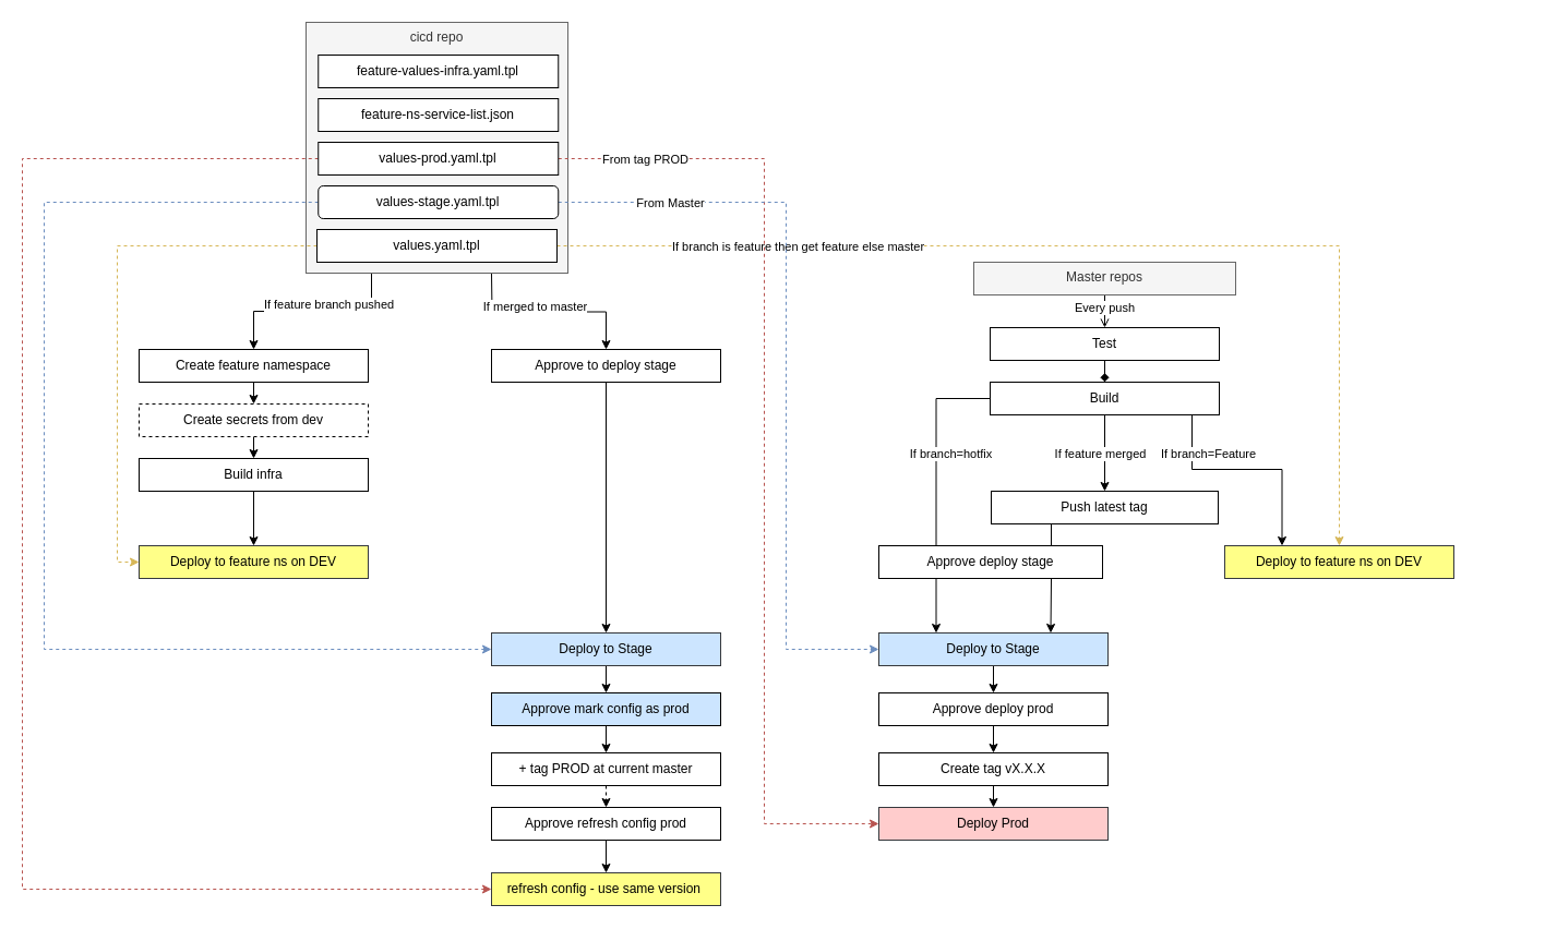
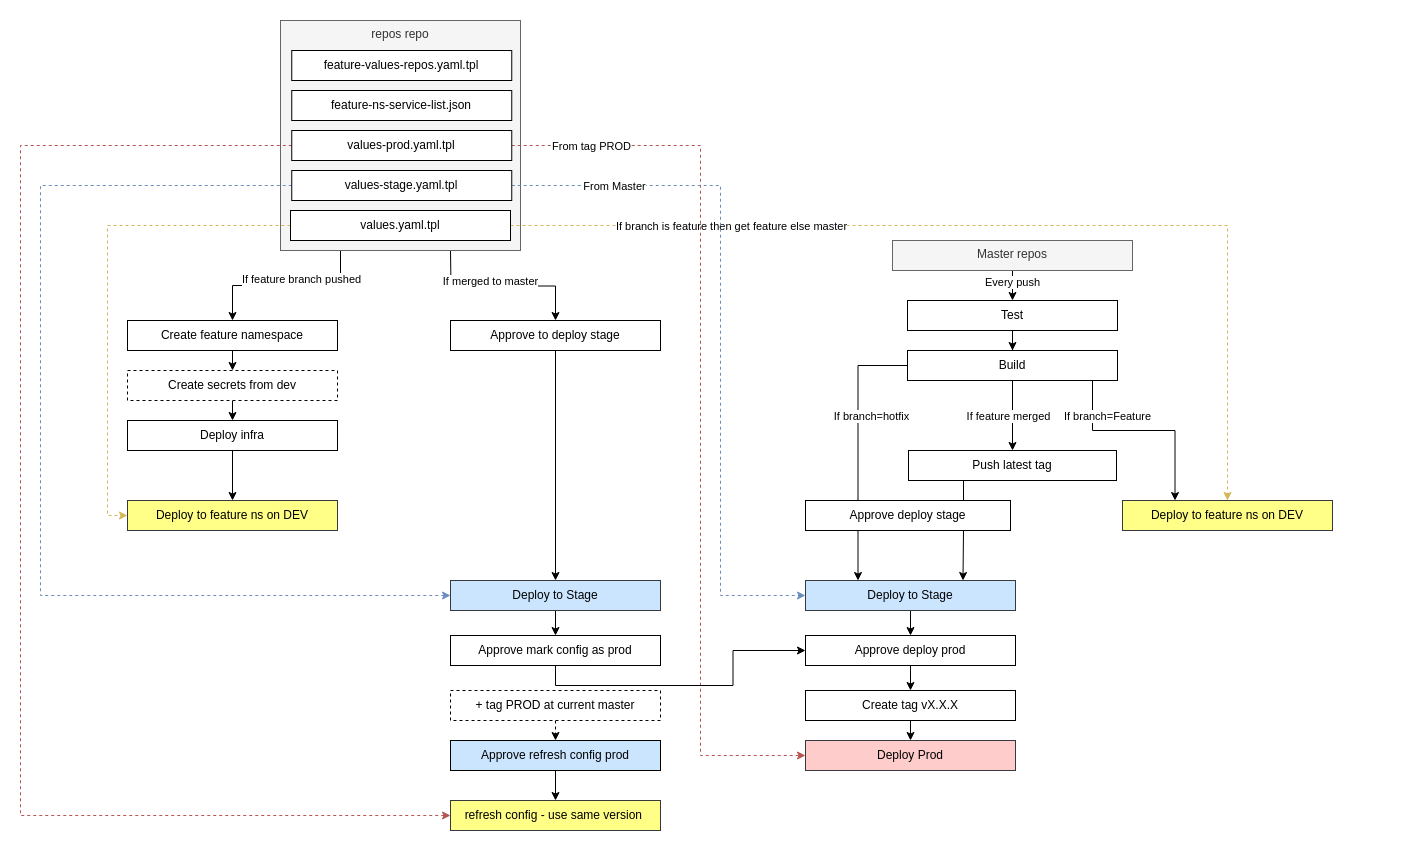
  <mxCell id="0" />
  <mxCell id="1" parent="0" />
  <mxCell id="2" style="edgeStyle=orthogonalEdgeStyle;rounded=0;orthogonalLoop=1;jettySize=auto;html=1;exitX=0.25;exitY=1;exitDx=0;exitDy=0;entryX=0.5;entryY=0;entryDx=0;entryDy=0;" edge="1" parent="1" source="5" target="47"><mxGeometry relative="1" as="geometry" /></mxCell>
  <mxCell id="3" value="If feature branch pushed" style="edgeLabel;html=1;align=center;verticalAlign=middle;resizable=0;points=[];" vertex="1" connectable="0" parent="2"><mxGeometry x="-0.084" y="-3" relative="1" as="geometry"><mxPoint x="7" y="-4" as="offset" /></mxGeometry></mxCell>
  <mxCell id="4" value="&lt;meta charset=&quot;utf-8&quot;&gt;&lt;span style=&quot;color: rgb(0, 0, 0); font-family: helvetica; font-size: 11px; font-style: normal; font-weight: 400; letter-spacing: normal; text-align: center; text-indent: 0px; text-transform: none; word-spacing: 0px; background-color: rgb(255, 255, 255); display: inline; float: none;&quot;&gt;If merged to master&lt;/span&gt;" style="edgeStyle=orthogonalEdgeStyle;rounded=0;orthogonalLoop=1;jettySize=auto;html=1;exitX=0.75;exitY=1;exitDx=0;exitDy=0;entryX=0.5;entryY=0;entryDx=0;entryDy=0;" edge="1" parent="1" target="53"><mxGeometry x="-0.143" y="5" relative="1" as="geometry"><mxPoint x="450" y="250" as="sourcePoint" /><mxPoint as="offset" /></mxGeometry></mxCell>
- <mxCell id="5" value="cicd repo" style="rounded=0;whiteSpace=wrap;html=1;verticalAlign=top;fillColor=#f5f5f5;strokeColor=#666666;fontColor=#333333;" parent="1" vertex="1"><mxGeometry x="280" width="240" height="230" as="geometry" y="20" /></mxCell>
- <mxCell id="6" value="feature-values-infra.yaml.tpl" style="rounded=0;whiteSpace=wrap;html=1;" parent="1" vertex="1"><mxGeometry x="291.25" y="50" width="220" height="30" as="geometry" /></mxCell>
- <mxCell id="7" style="edgeStyle=orthogonalEdgeStyle;rounded=0;orthogonalLoop=1;jettySize=auto;html=1;exitX=0.5;exitY=1;exitDx=0;exitDy=0;entryX=0.5;entryY=0;entryDx=0;entryDy=0;endArrow=open;" parent="1" source="9" target="26" edge="1"><mxGeometry relative="1" as="geometry" /></mxCell>
+ <mxCell id="5" value="repos repo" style="rounded=0;whiteSpace=wrap;html=1;verticalAlign=top;fillColor=#f5f5f5;strokeColor=#666666;fontColor=#333333;" parent="1" vertex="1"><mxGeometry x="280" width="240" height="230" as="geometry" y="20" /></mxCell>
+ <mxCell id="6" value="feature-values-repos.yaml.tpl" style="rounded=0;whiteSpace=wrap;html=1;" parent="1" vertex="1"><mxGeometry x="291.25" y="50" width="220" height="30" as="geometry" /></mxCell>
+ <mxCell id="7" style="edgeStyle=orthogonalEdgeStyle;rounded=0;orthogonalLoop=1;jettySize=auto;html=1;exitX=0.5;exitY=1;exitDx=0;exitDy=0;entryX=0.5;entryY=0;entryDx=0;entryDy=0;" parent="1" source="9" target="26" edge="1"><mxGeometry relative="1" as="geometry" /></mxCell>
  <mxCell id="8" value="Every push" style="edgeLabel;html=1;align=center;verticalAlign=middle;resizable=0;points=[];" vertex="1" connectable="0" parent="7"><mxGeometry x="-0.279" y="-1" relative="1" as="geometry"><mxPoint as="offset" /></mxGeometry></mxCell>
  <mxCell id="9" value="Master repos" style="rounded=0;whiteSpace=wrap;html=1;verticalAlign=top;fillColor=#f5f5f5;strokeColor=#666666;fontColor=#333333;" parent="1" vertex="1"><mxGeometry x="892" y="240" width="240" height="30" as="geometry" /></mxCell>
  <mxCell id="10" style="edgeStyle=orthogonalEdgeStyle;rounded=0;orthogonalLoop=1;jettySize=auto;html=1;exitX=1;exitY=0.5;exitDx=0;exitDy=0;dashed=1;fillColor=#fff2cc;strokeColor=#d6b656;" parent="1" source="13" target="39" edge="1"><mxGeometry relative="1" as="geometry"><Array as="points"><mxPoint x="1227" y="225" /></Array></mxGeometry></mxCell>
  <mxCell id="11" value="If branch is feature then get feature else master" style="edgeLabel;html=1;align=center;verticalAlign=middle;resizable=0;points=[];" parent="10" vertex="1" connectable="0"><mxGeometry x="-0.347" y="2" relative="1" as="geometry"><mxPoint x="-104" y="2" as="offset" /></mxGeometry></mxCell>
  <mxCell id="12" style="edgeStyle=orthogonalEdgeStyle;rounded=0;orthogonalLoop=1;jettySize=auto;html=1;exitX=0;exitY=0.5;exitDx=0;exitDy=0;entryX=0;entryY=0.5;entryDx=0;entryDy=0;dashed=1;fillColor=#fff2cc;strokeColor=#d6b656;" edge="1" parent="1" source="13" target="61"><mxGeometry relative="1" as="geometry" /></mxCell>
  <mxCell id="13" value="values.yaml.tpl" style="rounded=0;whiteSpace=wrap;html=1;" parent="1" vertex="1"><mxGeometry x="290" y="210" width="220" height="30" as="geometry" /></mxCell>
  <mxCell id="14" style="edgeStyle=orthogonalEdgeStyle;rounded=0;orthogonalLoop=1;jettySize=auto;html=1;exitX=1;exitY=0.5;exitDx=0;exitDy=0;entryX=0;entryY=0.5;entryDx=0;entryDy=0;dashed=1;fillColor=#f8cecc;strokeColor=#b85450;" edge="1" parent="1" source="17" target="40"><mxGeometry relative="1" as="geometry"><Array as="points"><mxPoint x="700" y="145" /><mxPoint x="700" y="755" /></Array></mxGeometry></mxCell>
  <mxCell id="15" value="From tag PROD" style="edgeLabel;html=1;align=center;verticalAlign=middle;resizable=0;points=[];" vertex="1" connectable="0" parent="14"><mxGeometry x="-0.856" y="1" relative="1" as="geometry"><mxPoint x="13.75" y="1" as="offset" /></mxGeometry></mxCell>
  <mxCell id="16" style="edgeStyle=orthogonalEdgeStyle;rounded=0;orthogonalLoop=1;jettySize=auto;html=1;exitX=0;exitY=0.5;exitDx=0;exitDy=0;entryX=0;entryY=0.5;entryDx=0;entryDy=0;dashed=1;fillColor=#f8cecc;strokeColor=#b85450;" edge="1" parent="1" source="17" target="58"><mxGeometry relative="1" as="geometry"><Array as="points"><mxPoint x="20" y="145" /><mxPoint x="20" y="815" /></Array></mxGeometry></mxCell>
  <mxCell id="17" value="values-prod.yaml.tpl" style="rounded=0;whiteSpace=wrap;html=1;" parent="1" vertex="1"><mxGeometry x="291.25" y="130" width="220" height="30" as="geometry" /></mxCell>
  <mxCell id="18" style="edgeStyle=orthogonalEdgeStyle;rounded=0;orthogonalLoop=1;jettySize=auto;html=1;exitX=1;exitY=0.5;exitDx=0;exitDy=0;entryX=0;entryY=0.5;entryDx=0;entryDy=0;dashed=1;fillColor=#dae8fc;strokeColor=#6c8ebf;" edge="1" parent="1" source="21" target="28"><mxGeometry relative="1" as="geometry"><Array as="points"><mxPoint x="720" y="185" /><mxPoint x="720" y="595" /></Array></mxGeometry></mxCell>
  <mxCell id="19" value="From Master" style="edgeLabel;html=1;align=center;verticalAlign=middle;resizable=0;points=[];" vertex="1" connectable="0" parent="18"><mxGeometry x="-0.709" relative="1" as="geometry"><mxPoint as="offset" /></mxGeometry></mxCell>
  <mxCell id="20" style="edgeStyle=orthogonalEdgeStyle;rounded=0;orthogonalLoop=1;jettySize=auto;html=1;exitX=0;exitY=0.5;exitDx=0;exitDy=0;entryX=0;entryY=0.5;entryDx=0;entryDy=0;dashed=1;fillColor=#dae8fc;strokeColor=#6c8ebf;" edge="1" parent="1" source="21" target="55"><mxGeometry relative="1" as="geometry"><Array as="points"><mxPoint x="40" y="185" /><mxPoint x="40" y="595" /></Array></mxGeometry></mxCell>
- <mxCell id="21" value="values-stage.yaml.tpl" style="whiteSpace=wrap;html=1;rounded=1;" parent="1" vertex="1"><mxGeometry x="291.25" y="170" width="220" height="30" as="geometry" /></mxCell>
+ <mxCell id="21" value="values-stage.yaml.tpl" style="rounded=0;whiteSpace=wrap;html=1;" parent="1" vertex="1"><mxGeometry x="291.25" y="170" width="220" height="30" as="geometry" /></mxCell>
  <mxCell id="22" style="edgeStyle=orthogonalEdgeStyle;rounded=0;orthogonalLoop=1;jettySize=auto;html=1;exitX=0.5;exitY=1;exitDx=0;exitDy=0;entryX=0.5;entryY=0;entryDx=0;entryDy=0;" parent="1" edge="1"><mxGeometry relative="1" as="geometry"><mxPoint x="1405" y="350" as="targetPoint" /></mxGeometry></mxCell>
  <mxCell id="23" style="edgeStyle=orthogonalEdgeStyle;rounded=0;orthogonalLoop=1;jettySize=auto;html=1;exitX=0.5;exitY=1;exitDx=0;exitDy=0;entryX=0.5;entryY=0;entryDx=0;entryDy=0;" parent="1" edge="1"><mxGeometry relative="1" as="geometry"><mxPoint x="1405" y="400" as="targetPoint" /></mxGeometry></mxCell>
  <mxCell id="24" style="edgeStyle=orthogonalEdgeStyle;rounded=0;orthogonalLoop=1;jettySize=auto;html=1;exitX=0.5;exitY=1;exitDx=0;exitDy=0;entryX=0.5;entryY=0;entryDx=0;entryDy=0;" parent="1" edge="1"><mxGeometry relative="1" as="geometry"><mxPoint x="1405" y="450" as="targetPoint" /></mxGeometry></mxCell>
- <mxCell id="25" style="edgeStyle=orthogonalEdgeStyle;rounded=0;orthogonalLoop=1;jettySize=auto;html=1;exitX=0.5;exitY=1;exitDx=0;exitDy=0;endArrow=diamond;" parent="1" source="26" target="38" edge="1"><mxGeometry relative="1" as="geometry" /></mxCell>
+ <mxCell id="25" style="edgeStyle=orthogonalEdgeStyle;rounded=0;orthogonalLoop=1;jettySize=auto;html=1;exitX=0.5;exitY=1;exitDx=0;exitDy=0;" parent="1" source="26" target="38" edge="1"><mxGeometry relative="1" as="geometry" /></mxCell>
  <mxCell id="26" value="Test" style="rounded=0;whiteSpace=wrap;html=1;" parent="1" vertex="1"><mxGeometry x="907" y="300" width="210" height="30" as="geometry" /></mxCell>
  <mxCell id="27" style="edgeStyle=orthogonalEdgeStyle;rounded=0;orthogonalLoop=1;jettySize=auto;html=1;exitX=0.5;exitY=1;exitDx=0;exitDy=0;entryX=0.5;entryY=0;entryDx=0;entryDy=0;" parent="1" source="28" target="31" edge="1"><mxGeometry relative="1" as="geometry" /></mxCell>
  <mxCell id="28" value="Deploy to Stage" style="rounded=0;whiteSpace=wrap;html=1;fillColor=#cce5ff;strokeColor=#36393d;" parent="1" vertex="1"><mxGeometry x="805" y="580" width="210" height="30" as="geometry" /></mxCell>
  <mxCell id="29" style="edgeStyle=orthogonalEdgeStyle;rounded=0;orthogonalLoop=1;jettySize=auto;html=1;exitX=0.5;exitY=1;exitDx=0;exitDy=0;entryX=0.5;entryY=0;entryDx=0;entryDy=0;" parent="1" source="43" target="40" edge="1"><mxGeometry relative="1" as="geometry" /></mxCell>
  <mxCell id="30" style="edgeStyle=orthogonalEdgeStyle;rounded=0;orthogonalLoop=1;jettySize=auto;html=1;exitX=0.5;exitY=1;exitDx=0;exitDy=0;entryX=0.5;entryY=0;entryDx=0;entryDy=0;" parent="1" source="31" target="43" edge="1"><mxGeometry relative="1" as="geometry" /></mxCell>
  <mxCell id="31" value="Approve deploy prod" style="rounded=0;whiteSpace=wrap;html=1;" parent="1" vertex="1"><mxGeometry x="805" y="635" width="210" height="30" as="geometry" /></mxCell>
  <mxCell id="32" style="edgeStyle=orthogonalEdgeStyle;rounded=0;orthogonalLoop=1;jettySize=auto;html=1;exitX=0.75;exitY=1;exitDx=0;exitDy=0;entryX=0.25;entryY=0;entryDx=0;entryDy=0;" parent="1" source="38" target="39" edge="1"><mxGeometry relative="1" as="geometry"><Array as="points"><mxPoint x="1092" y="380" /><mxPoint x="1092" y="430" /><mxPoint x="1175" y="430" /></Array></mxGeometry></mxCell>
  <mxCell id="33" value="If branch=Feature" style="edgeLabel;html=1;align=center;verticalAlign=middle;resizable=0;points=[];" parent="32" vertex="1" connectable="0"><mxGeometry x="-0.241" y="3" relative="1" as="geometry"><mxPoint x="4.5" y="-12" as="offset" /></mxGeometry></mxCell>
  <mxCell id="34" style="edgeStyle=orthogonalEdgeStyle;rounded=0;orthogonalLoop=1;jettySize=auto;html=1;exitX=0.5;exitY=1;exitDx=0;exitDy=0;entryX=0.5;entryY=0;entryDx=0;entryDy=0;" parent="1" source="38" target="42" edge="1"><mxGeometry relative="1" as="geometry" /></mxCell>
  <mxCell id="35" value="If feature merged" style="edgeLabel;html=1;align=center;verticalAlign=middle;resizable=0;points=[];" parent="34" vertex="1" connectable="0"><mxGeometry x="0.054" y="2" relative="1" as="geometry"><mxPoint x="-7" y="-2" as="offset" /></mxGeometry></mxCell>
  <mxCell id="36" value="" style="edgeStyle=orthogonalEdgeStyle;rounded=0;orthogonalLoop=1;jettySize=auto;html=1;exitX=0;exitY=0.5;exitDx=0;exitDy=0;entryX=0.25;entryY=0;entryDx=0;entryDy=0;" parent="1" source="38" target="28" edge="1"><mxGeometry x="-0.227" y="23" relative="1" as="geometry"><mxPoint y="1" as="offset" /></mxGeometry></mxCell>
  <mxCell id="37" value="&lt;span style=&quot;font-family: &amp;#34;helvetica&amp;#34;&quot;&gt;If branch=hotfix&lt;/span&gt;" style="edgeLabel;html=1;align=center;verticalAlign=middle;resizable=0;points=[];" parent="36" vertex="1" connectable="0"><mxGeometry x="-0.041" y="1" relative="1" as="geometry"><mxPoint x="11.5" y="-27.5" as="offset" /></mxGeometry></mxCell>
  <mxCell id="38" value="Build" style="rounded=0;whiteSpace=wrap;html=1;" parent="1" vertex="1"><mxGeometry x="907" y="350" width="210" height="30" as="geometry" /></mxCell>
  <mxCell id="39" value="Deploy to feature ns on DEV" style="rounded=0;whiteSpace=wrap;html=1;fillColor=#ffff88;strokeColor=#36393d;" parent="1" vertex="1"><mxGeometry x="1122" y="500" width="210" height="30" as="geometry" /></mxCell>
  <mxCell id="40" value="Deploy Prod" style="rounded=0;whiteSpace=wrap;html=1;fillColor=#ffcccc;strokeColor=#36393d;" parent="1" vertex="1"><mxGeometry x="805" y="740" width="210" height="30" as="geometry" /></mxCell>
  <mxCell id="41" style="edgeStyle=orthogonalEdgeStyle;rounded=0;orthogonalLoop=1;jettySize=auto;html=1;exitX=0.25;exitY=1;exitDx=0;exitDy=0;entryX=0.75;entryY=0;entryDx=0;entryDy=0;" parent="1" source="42" target="28" edge="1"><mxGeometry relative="1" as="geometry"><Array as="points"><mxPoint x="963" y="480" /><mxPoint x="963" y="530" /></Array></mxGeometry></mxCell>
  <mxCell id="42" value="Push latest tag" style="rounded=0;whiteSpace=wrap;html=1;" parent="1" vertex="1"><mxGeometry x="908" y="450" width="208" height="30" as="geometry" /></mxCell>
  <mxCell id="43" value="Create tag vX.X.X" style="rounded=0;whiteSpace=wrap;html=1;" parent="1" vertex="1"><mxGeometry x="805" y="690" width="210" height="30" as="geometry" /></mxCell>
  <mxCell id="44" value="feature-ns-service-list.json" style="rounded=0;whiteSpace=wrap;html=1;" parent="1" vertex="1"><mxGeometry x="291.25" y="90" width="220" height="30" as="geometry" /></mxCell>
  <mxCell id="45" value="Approve deploy stage" style="rounded=0;whiteSpace=wrap;html=1;" parent="1" vertex="1"><mxGeometry x="805" y="500" width="205" height="30" as="geometry" /></mxCell>
  <mxCell id="46" style="edgeStyle=orthogonalEdgeStyle;rounded=0;orthogonalLoop=1;jettySize=auto;html=1;exitX=0.5;exitY=1;exitDx=0;exitDy=0;entryX=0.5;entryY=0;entryDx=0;entryDy=0;" edge="1" parent="1" source="47" target="49"><mxGeometry relative="1" as="geometry" /></mxCell>
  <mxCell id="47" value="Create feature namespace" style="rounded=0;whiteSpace=wrap;html=1;" vertex="1" parent="1"><mxGeometry x="127" y="320" width="210" height="30" as="geometry" /></mxCell>
  <mxCell id="48" style="edgeStyle=orthogonalEdgeStyle;rounded=0;orthogonalLoop=1;jettySize=auto;html=1;exitX=0.5;exitY=1;exitDx=0;exitDy=0;entryX=0.5;entryY=0;entryDx=0;entryDy=0;" edge="1" parent="1" source="49" target="51"><mxGeometry relative="1" as="geometry" /></mxCell>
  <mxCell id="49" value="Create secrets from dev" style="rounded=0;whiteSpace=wrap;html=1;dashed=1;" vertex="1" parent="1"><mxGeometry x="127" y="370" width="210" height="30" as="geometry" /></mxCell>
  <mxCell id="50" style="edgeStyle=orthogonalEdgeStyle;rounded=0;orthogonalLoop=1;jettySize=auto;html=1;exitX=0.5;exitY=1;exitDx=0;exitDy=0;entryX=0.5;entryY=0;entryDx=0;entryDy=0;" edge="1" parent="1" source="51" target="61"><mxGeometry relative="1" as="geometry" /></mxCell>
- <mxCell id="51" value="Build infra&lt;br&gt;" style="rounded=0;whiteSpace=wrap;html=1;" vertex="1" parent="1"><mxGeometry x="127" y="420" width="210" height="30" as="geometry" /></mxCell>
+ <mxCell id="51" value="Deploy infra&lt;br&gt;" style="rounded=0;whiteSpace=wrap;html=1;" vertex="1" parent="1"><mxGeometry x="127" y="420" width="210" height="30" as="geometry" /></mxCell>
  <mxCell id="52" style="edgeStyle=orthogonalEdgeStyle;rounded=0;orthogonalLoop=1;jettySize=auto;html=1;exitX=0.5;exitY=1;exitDx=0;exitDy=0;entryX=0.5;entryY=0;entryDx=0;entryDy=0;" edge="1" parent="1" source="53" target="55"><mxGeometry relative="1" as="geometry" /></mxCell>
  <mxCell id="53" value="Approve to deploy stage" style="rounded=0;whiteSpace=wrap;html=1;" vertex="1" parent="1"><mxGeometry x="450" y="320" width="210" height="30" as="geometry" /></mxCell>
  <mxCell id="54" style="edgeStyle=orthogonalEdgeStyle;rounded=0;orthogonalLoop=1;jettySize=auto;html=1;exitX=0.5;exitY=1;exitDx=0;exitDy=0;entryX=0.5;entryY=0;entryDx=0;entryDy=0;" edge="1" parent="1" source="55" target="57"><mxGeometry relative="1" as="geometry" /></mxCell>
  <mxCell id="55" value="Deploy to Stage" style="rounded=0;whiteSpace=wrap;html=1;fillColor=#cce5ff;strokeColor=#36393d;" vertex="1" parent="1"><mxGeometry x="450" y="580" width="210" height="30" as="geometry" /></mxCell>
- <mxCell id="56" style="edgeStyle=orthogonalEdgeStyle;rounded=0;orthogonalLoop=1;jettySize=auto;html=1;exitX=0.5;exitY=1;exitDx=0;exitDy=0;entryX=0.5;entryY=0;entryDx=0;entryDy=0;" edge="1" parent="1" source="57" target="60"><mxGeometry relative="1" as="geometry" /></mxCell>
- <mxCell id="57" value="Approve mark config as prod" style="rounded=0;whiteSpace=wrap;html=1;fillColor=#cce5ff;" vertex="1" parent="1"><mxGeometry x="450" y="635" width="210" height="30" as="geometry" /></mxCell>
+ <mxCell id="56" style="edgeStyle=orthogonalEdgeStyle;rounded=0;orthogonalLoop=1;jettySize=auto;html=1;exitX=0.5;exitY=1;exitDx=0;exitDy=0;" edge="1" parent="1" source="57" target="31"><mxGeometry relative="1" as="geometry" /></mxCell>
+ <mxCell id="57" value="Approve mark config as prod" style="rounded=0;whiteSpace=wrap;html=1;" vertex="1" parent="1"><mxGeometry x="450" y="635" width="210" height="30" as="geometry" /></mxCell>
  <mxCell id="58" value="refresh config&amp;nbsp;- use same version&amp;nbsp;" style="rounded=0;whiteSpace=wrap;html=1;fillColor=#ffff88;strokeColor=#36393d;" vertex="1" parent="1"><mxGeometry x="450" y="800" width="210" height="30" as="geometry" /></mxCell>
  <mxCell id="59" style="edgeStyle=orthogonalEdgeStyle;rounded=0;orthogonalLoop=1;jettySize=auto;html=1;exitX=0.5;exitY=1;exitDx=0;exitDy=0;entryX=0.5;entryY=0;entryDx=0;entryDy=0;dashed=1;" edge="1" parent="1" source="60" target="63"><mxGeometry relative="1" as="geometry" /></mxCell>
- <mxCell id="60" value="+ tag PROD at current master" style="rounded=0;whiteSpace=wrap;html=1;" vertex="1" parent="1"><mxGeometry x="450" y="690" width="210" height="30" as="geometry" /></mxCell>
+ <mxCell id="60" value="+ tag PROD at current master" style="rounded=0;whiteSpace=wrap;html=1;dashed=1;" vertex="1" parent="1"><mxGeometry x="450" y="690" width="210" height="30" as="geometry" /></mxCell>
  <mxCell id="61" value="Deploy to feature ns on DEV" style="rounded=0;whiteSpace=wrap;html=1;fillColor=#ffff88;strokeColor=#36393d;" vertex="1" parent="1"><mxGeometry x="127" y="500" width="210" height="30" as="geometry" /></mxCell>
  <mxCell id="62" style="edgeStyle=orthogonalEdgeStyle;rounded=0;orthogonalLoop=1;jettySize=auto;html=1;exitX=0.5;exitY=1;exitDx=0;exitDy=0;entryX=0.5;entryY=0;entryDx=0;entryDy=0;" edge="1" parent="1" source="63" target="58"><mxGeometry relative="1" as="geometry" /></mxCell>
- <mxCell id="63" value="Approve refresh config prod" style="rounded=0;whiteSpace=wrap;html=1;" vertex="1" parent="1"><mxGeometry x="450" y="740" width="210" height="30" as="geometry" /></mxCell>
+ <mxCell id="63" value="Approve refresh config prod" style="rounded=0;whiteSpace=wrap;html=1;fillColor=#cce5ff;" vertex="1" parent="1"><mxGeometry x="450" y="740" width="210" height="30" as="geometry" /></mxCell>
